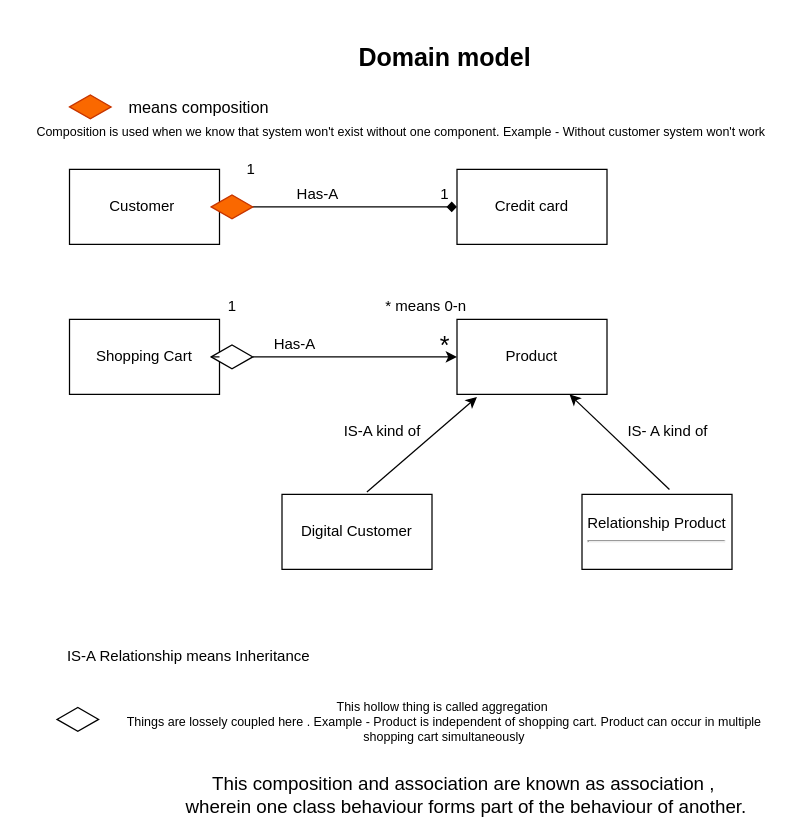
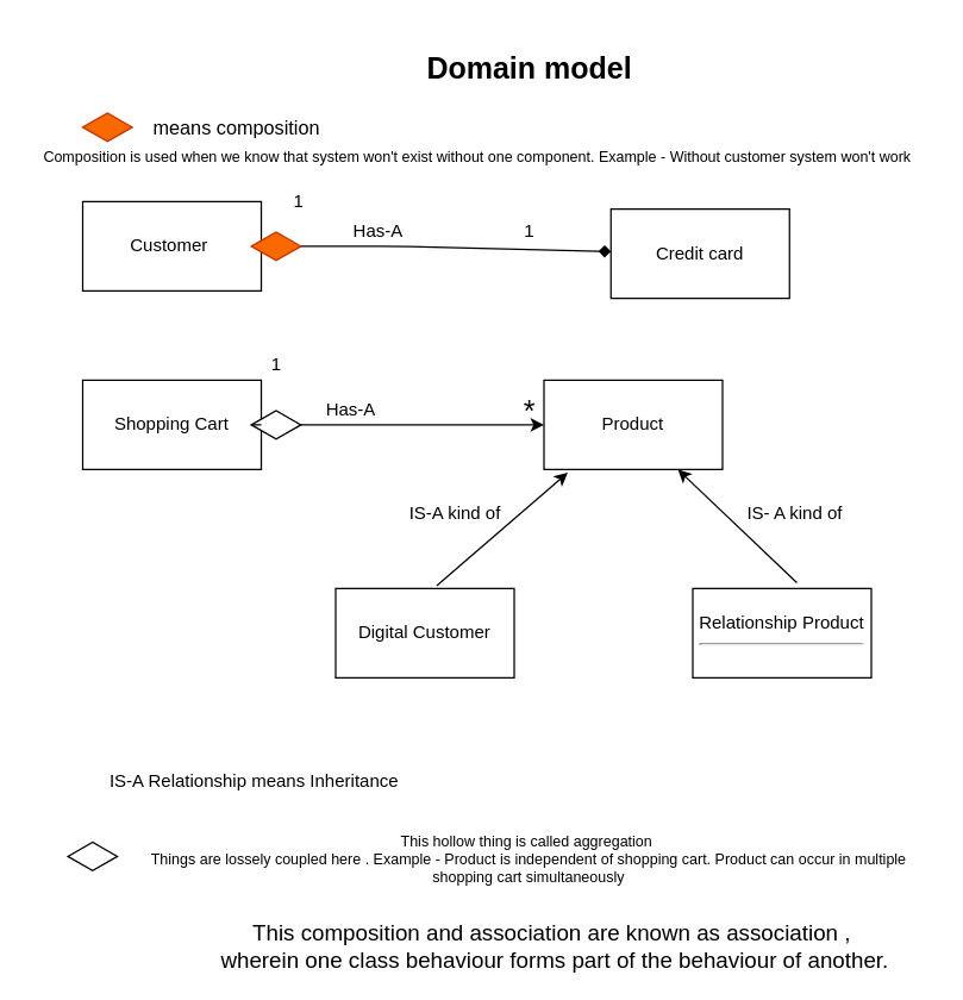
  <mxCell id="0" />
  <mxCell id="1" parent="0" />
  <mxCell id="2" value="IS- A kind of&amp;nbsp;" style="text;html=1;align=center;verticalAlign=middle;resizable=0;points=[];autosize=1;strokeColor=none;fillColor=none;rotation=0;" parent="1" vertex="1"><mxGeometry x="495" y="335" width="80" height="20" as="geometry" /></mxCell>
  <mxCell id="3" value="Customer&amp;nbsp;" style="rounded=0;whiteSpace=wrap;html=1;" parent="1" vertex="1"><mxGeometry x="55" y="135" width="120" height="60" as="geometry" /></mxCell>
  <mxCell id="4" value="" style="endArrow=diamond;html=1;exitX=1;exitY=0.5;exitDx=0;exitDy=0;" parent="1" source="3" target="5" edge="1"><mxGeometry width="50" height="50" relative="1" as="geometry"><mxPoint x="235" y="155" as="sourcePoint" /><mxPoint x="265" y="165" as="targetPoint" /><Array as="points"><mxPoint x="265" y="165" /></Array></mxGeometry></mxCell>
- <mxCell id="5" value="Credit card" style="rounded=0;whiteSpace=wrap;html=1;" parent="1" vertex="1"><mxGeometry x="365" y="135" width="120" height="60" as="geometry" /></mxCell>
+ <mxCell id="5" value="Credit card" style="rounded=0;whiteSpace=wrap;html=1;" parent="1" vertex="1"><mxGeometry x="410" y="140" width="120" height="60" as="geometry" /></mxCell>
  <mxCell id="6" value="Has-A&amp;nbsp;" style="text;html=1;align=center;verticalAlign=middle;resizable=0;points=[];autosize=1;strokeColor=none;fillColor=none;" parent="1" vertex="1"><mxGeometry x="230" y="145" width="50" height="20" as="geometry" /></mxCell>
  <mxCell id="7" value="1" style="text;html=1;align=center;verticalAlign=middle;resizable=0;points=[];autosize=1;strokeColor=none;fillColor=none;" parent="1" vertex="1"><mxGeometry x="190" y="125" width="20" height="20" as="geometry" /></mxCell>
  <mxCell id="8" value="1" style="text;html=1;align=center;verticalAlign=middle;resizable=0;points=[];autosize=1;strokeColor=none;fillColor=none;" parent="1" vertex="1"><mxGeometry x="345" y="145" width="20" height="20" as="geometry" /></mxCell>
  <mxCell id="9" value="Product" style="rounded=0;whiteSpace=wrap;html=1;" parent="1" vertex="1"><mxGeometry x="365" y="255" width="120" height="60" as="geometry" /></mxCell>
  <mxCell id="10" value="Digital Customer" style="rounded=0;whiteSpace=wrap;html=1;" parent="1" vertex="1"><mxGeometry x="225" y="395" width="120" height="60" as="geometry" /></mxCell>
  <mxCell id="11" value="Relationship Product&lt;hr&gt;" style="rounded=0;whiteSpace=wrap;html=1;" parent="1" vertex="1"><mxGeometry x="465" y="395" width="120" height="60" as="geometry" /></mxCell>
  <mxCell id="12" value="" style="endArrow=classic;html=1;entryX=0.133;entryY=1.035;entryDx=0;entryDy=0;entryPerimeter=0;exitX=0.566;exitY=-0.032;exitDx=0;exitDy=0;exitPerimeter=0;" parent="1" source="10" target="9" edge="1"><mxGeometry width="50" height="50" relative="1" as="geometry"><mxPoint x="305" y="385" as="sourcePoint" /><mxPoint x="355" y="335" as="targetPoint" /></mxGeometry></mxCell>
  <mxCell id="13" value="" style="endArrow=classic;html=1;entryX=0.75;entryY=1;entryDx=0;entryDy=0;exitX=0.583;exitY=-0.065;exitDx=0;exitDy=0;exitPerimeter=0;" parent="1" source="11" target="9" edge="1"><mxGeometry width="50" height="50" relative="1" as="geometry"><mxPoint x="445" y="375" as="sourcePoint" /><mxPoint x="495" y="325" as="targetPoint" /></mxGeometry></mxCell>
  <mxCell id="14" value="IS-A kind of" style="text;html=1;align=center;verticalAlign=middle;resizable=0;points=[];autosize=1;strokeColor=none;fillColor=none;" parent="1" vertex="1"><mxGeometry x="265" y="335" width="80" height="20" as="geometry" /></mxCell>
- <mxCell id="15" value="IS-A Relationship means Inheritance" style="text;html=1;align=center;verticalAlign=middle;resizable=0;points=[];autosize=1;strokeColor=none;fillColor=none;" parent="1" vertex="1"><mxGeometry x="45" y="515" width="210" height="20" as="geometry" /></mxCell>
+ <mxCell id="15" value="IS-A Relationship means Inheritance" style="text;html=1;align=center;verticalAlign=middle;resizable=0;points=[];autosize=1;strokeColor=none;fillColor=none;" parent="1" vertex="1"><mxGeometry x="65" y="515" width="210" height="20" as="geometry" /></mxCell>
  <mxCell id="16" value="Shopping Cart" style="rounded=0;whiteSpace=wrap;html=1;" parent="1" vertex="1"><mxGeometry x="55" y="255" width="120" height="60" as="geometry" /></mxCell>
  <mxCell id="17" value="" style="endArrow=classic;html=1;entryX=0;entryY=0.5;entryDx=0;entryDy=0;exitX=1;exitY=0.5;exitDx=0;exitDy=0;startArrow=none;" parent="1" source="26" target="9" edge="1"><mxGeometry width="50" height="50" relative="1" as="geometry"><mxPoint x="175" y="315" as="sourcePoint" /><mxPoint x="225" y="265" as="targetPoint" /></mxGeometry></mxCell>
  <mxCell id="18" value="Has-A" style="text;html=1;align=center;verticalAlign=middle;resizable=0;points=[];autosize=1;strokeColor=none;fillColor=none;" parent="1" vertex="1"><mxGeometry x="210" y="265" width="50" height="20" as="geometry" /></mxCell>
  <mxCell id="19" value="1" style="text;html=1;align=center;verticalAlign=middle;resizable=0;points=[];autosize=1;strokeColor=none;fillColor=none;" parent="1" vertex="1"><mxGeometry x="175" y="235" width="20" height="20" as="geometry" /></mxCell>
  <mxCell id="20" value="*" style="text;html=1;align=center;verticalAlign=middle;resizable=0;points=[];autosize=1;strokeColor=none;fillColor=none;fontSize=20;" parent="1" vertex="1"><mxGeometry x="345" y="260" width="20" height="30" as="geometry" /></mxCell>
- <mxCell id="21" value="* means 0-n" style="text;html=1;align=center;verticalAlign=middle;resizable=0;points=[];autosize=1;strokeColor=none;fillColor=none;" parent="1" vertex="1"><mxGeometry x="300" y="235" width="80" height="20" as="geometry" /></mxCell>
  <mxCell id="22" value="" style="html=1;whiteSpace=wrap;aspect=fixed;shape=isoRectangle;fontSize=20;fillColor=#fa6800;fontColor=#000000;strokeColor=#C73500;" parent="1" vertex="1"><mxGeometry x="168.34" y="155" width="33.33" height="20" as="geometry" /></mxCell>
  <mxCell id="23" value="" style="html=1;whiteSpace=wrap;aspect=fixed;shape=isoRectangle;fontSize=20;fillColor=#fa6800;fontColor=#000000;strokeColor=#C73500;" parent="1" vertex="1"><mxGeometry x="55" y="75" width="33.33" height="20" as="geometry" /></mxCell>
  <mxCell id="24" value="means composition&amp;nbsp;" style="text;html=1;align=center;verticalAlign=middle;resizable=0;points=[];autosize=1;strokeColor=none;fillColor=none;fontSize=13;" parent="1" vertex="1"><mxGeometry x="95" y="75" width="130" height="20" as="geometry" /></mxCell>
  <mxCell id="25" value="Composition is used when we know that system won't exist without one component. Example - Without customer system won't work" style="text;html=1;align=center;verticalAlign=middle;resizable=0;points=[];autosize=1;strokeColor=none;fillColor=none;fontSize=10;" parent="1" vertex="1"><mxGeometry x="20" y="95" width="600" height="20" as="geometry" /></mxCell>
  <mxCell id="26" value="" style="html=1;whiteSpace=wrap;aspect=fixed;shape=isoRectangle;fontSize=20;" parent="1" vertex="1"><mxGeometry x="168.34" y="275" width="33.33" height="20" as="geometry" /></mxCell>
  <mxCell id="27" value="" style="endArrow=none;html=1;entryX=0;entryY=0.5;entryDx=0;entryDy=0;exitX=1;exitY=0.5;exitDx=0;exitDy=0;" parent="1" source="16" target="26" edge="1"><mxGeometry width="50" height="50" relative="1" as="geometry"><mxPoint x="175" y="285" as="sourcePoint" /><mxPoint x="365" y="285" as="targetPoint" /></mxGeometry></mxCell>
  <mxCell id="28" value="" style="html=1;whiteSpace=wrap;aspect=fixed;shape=isoRectangle;fontSize=20;direction=south;rotation=90;" parent="1" vertex="1"><mxGeometry x="51.665" y="558.335" width="20" height="33.33" as="geometry" /></mxCell>
  <mxCell id="29" value="This hollow thing is called aggregation&amp;nbsp;&lt;br&gt;Things are lossely coupled here . Example - Product is independent of shopping cart. Product can occur in multiple shopping cart simultaneously" style="text;html=1;strokeColor=none;fillColor=none;align=center;verticalAlign=middle;whiteSpace=wrap;rounded=0;fontSize=10;" parent="1" vertex="1"><mxGeometry x="85" y="561.66" width="540" height="30" as="geometry" /></mxCell>
  <mxCell id="30" value="&lt;font style=&quot;font-size: 15px&quot;&gt;This composition and association are known as association ,&lt;br&gt;&amp;nbsp;wherein one class behaviour forms part of the behaviour of another.&lt;/font&gt;" style="text;html=1;align=center;verticalAlign=middle;resizable=0;points=[];autosize=1;strokeColor=none;fillColor=none;fontSize=10;" parent="1" vertex="1"><mxGeometry x="135" y="620" width="470" height="30" as="geometry" /></mxCell>
  <mxCell id="31" value="&lt;h3&gt;&lt;font style=&quot;font-size: 20px&quot;&gt;Domain model&lt;/font&gt;&lt;/h3&gt;" style="text;html=1;align=center;verticalAlign=middle;resizable=0;points=[];autosize=1;strokeColor=none;fillColor=none;" vertex="1" parent="1"><mxGeometry x="280" y="20" width="150" height="50" as="geometry" /></mxCell>
